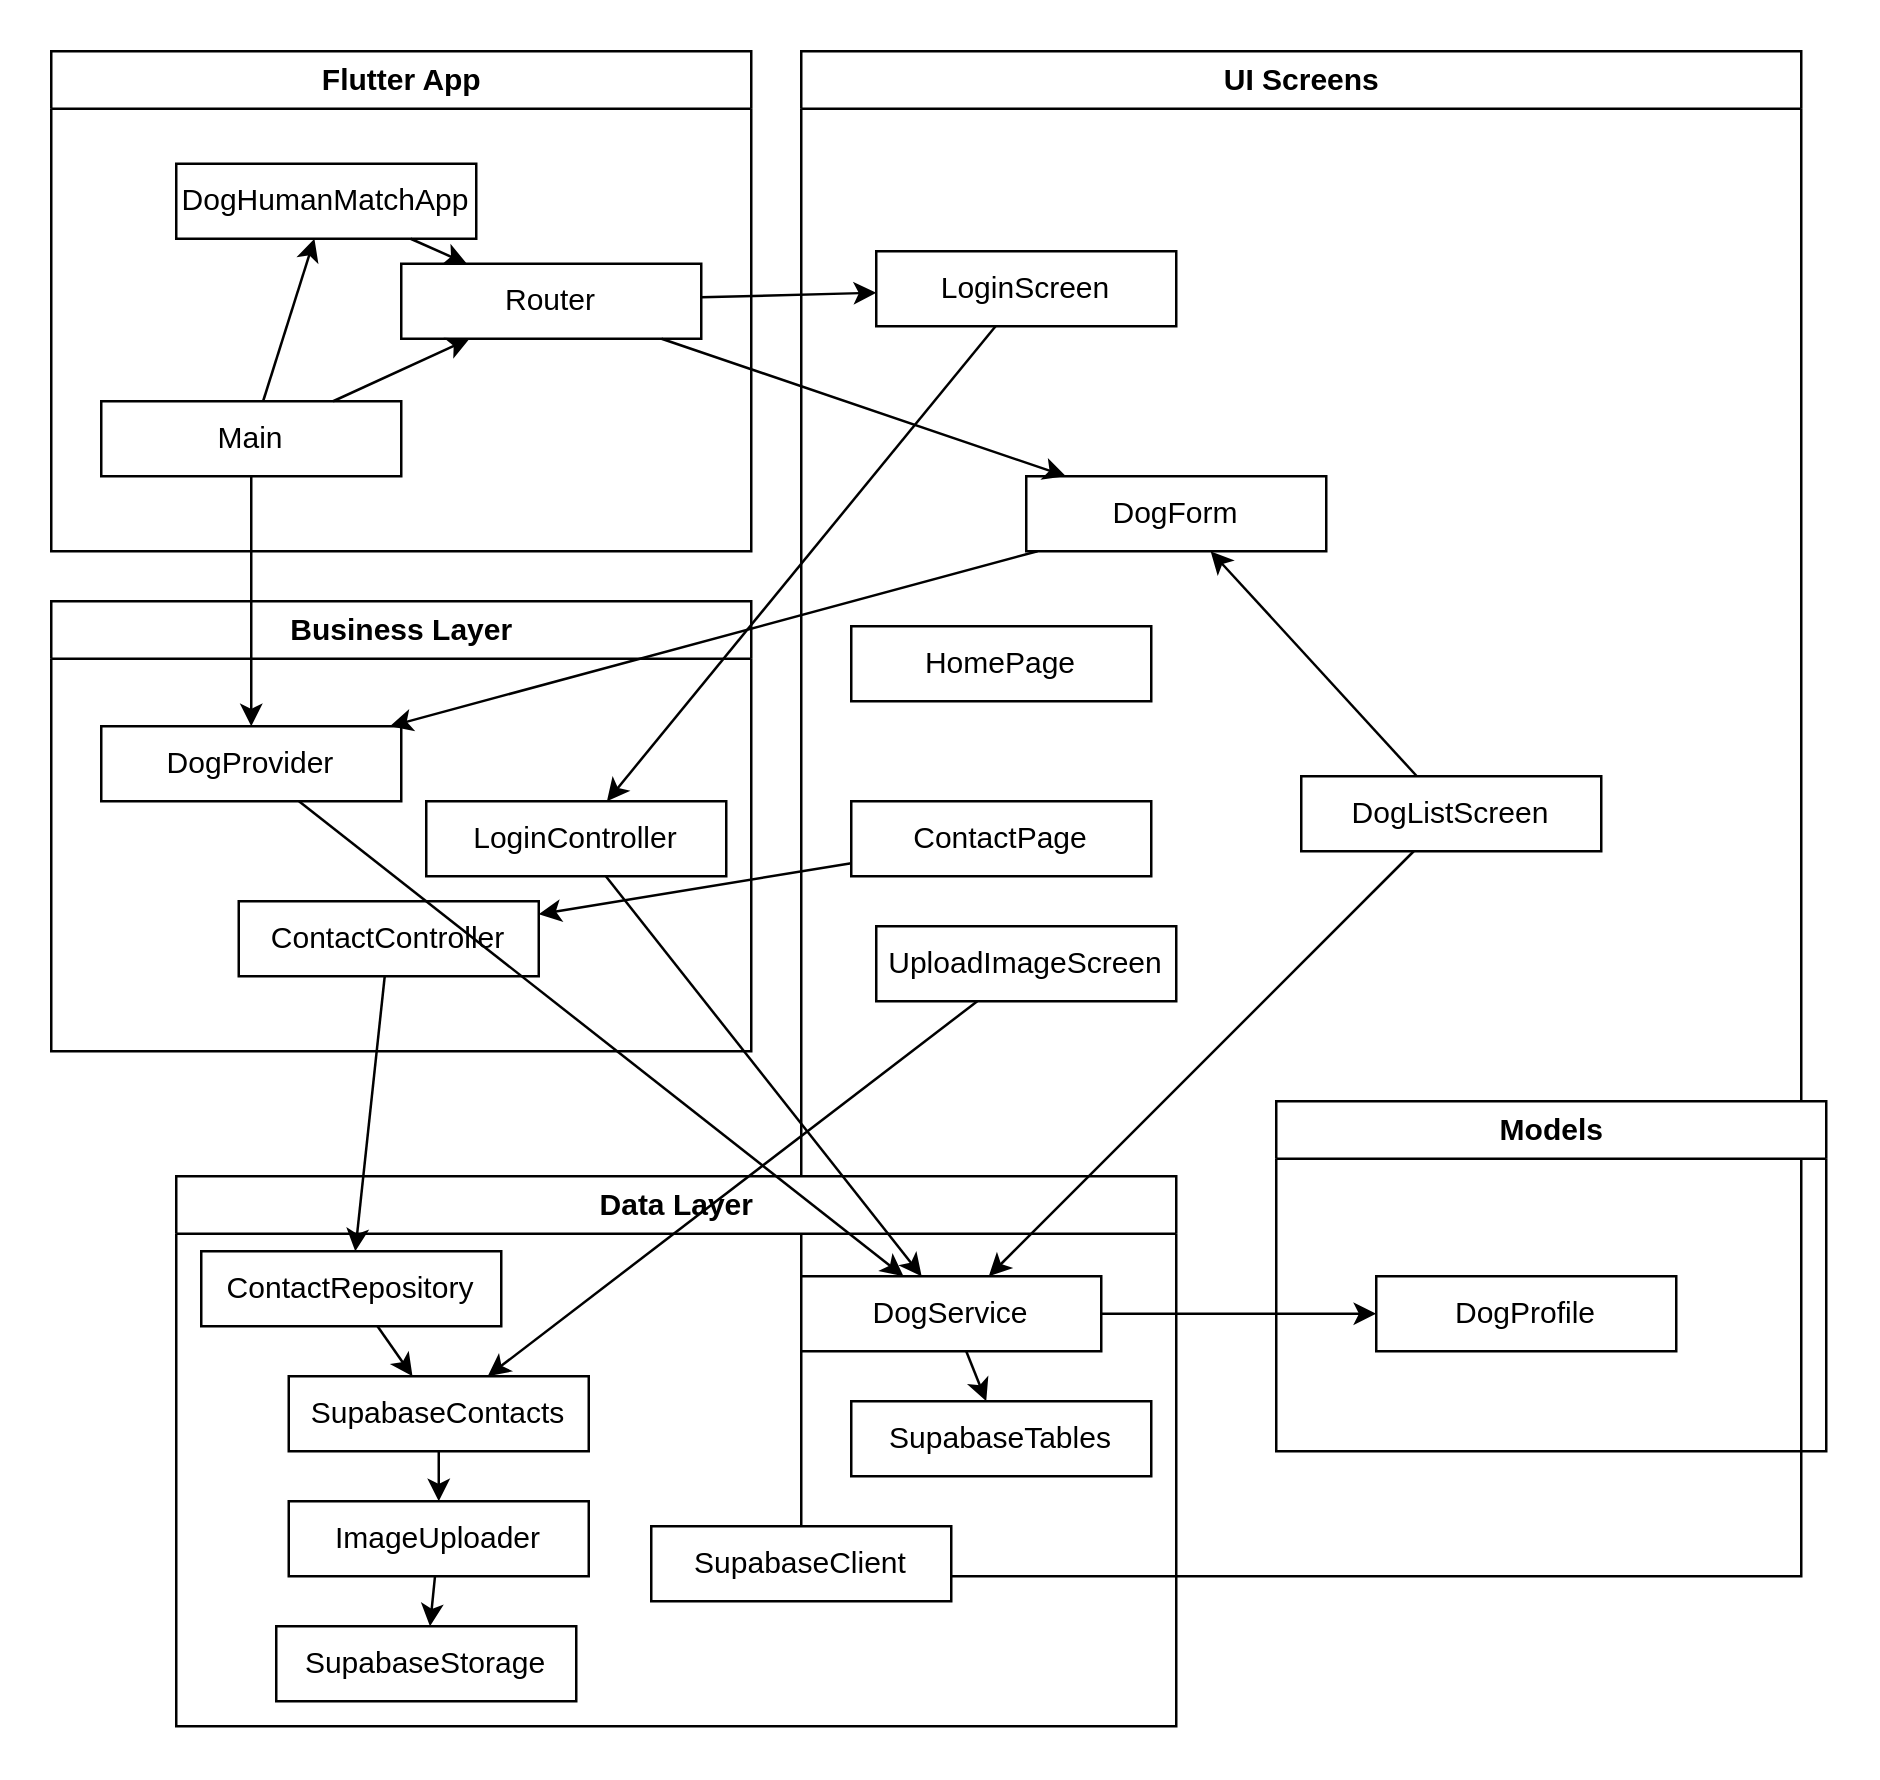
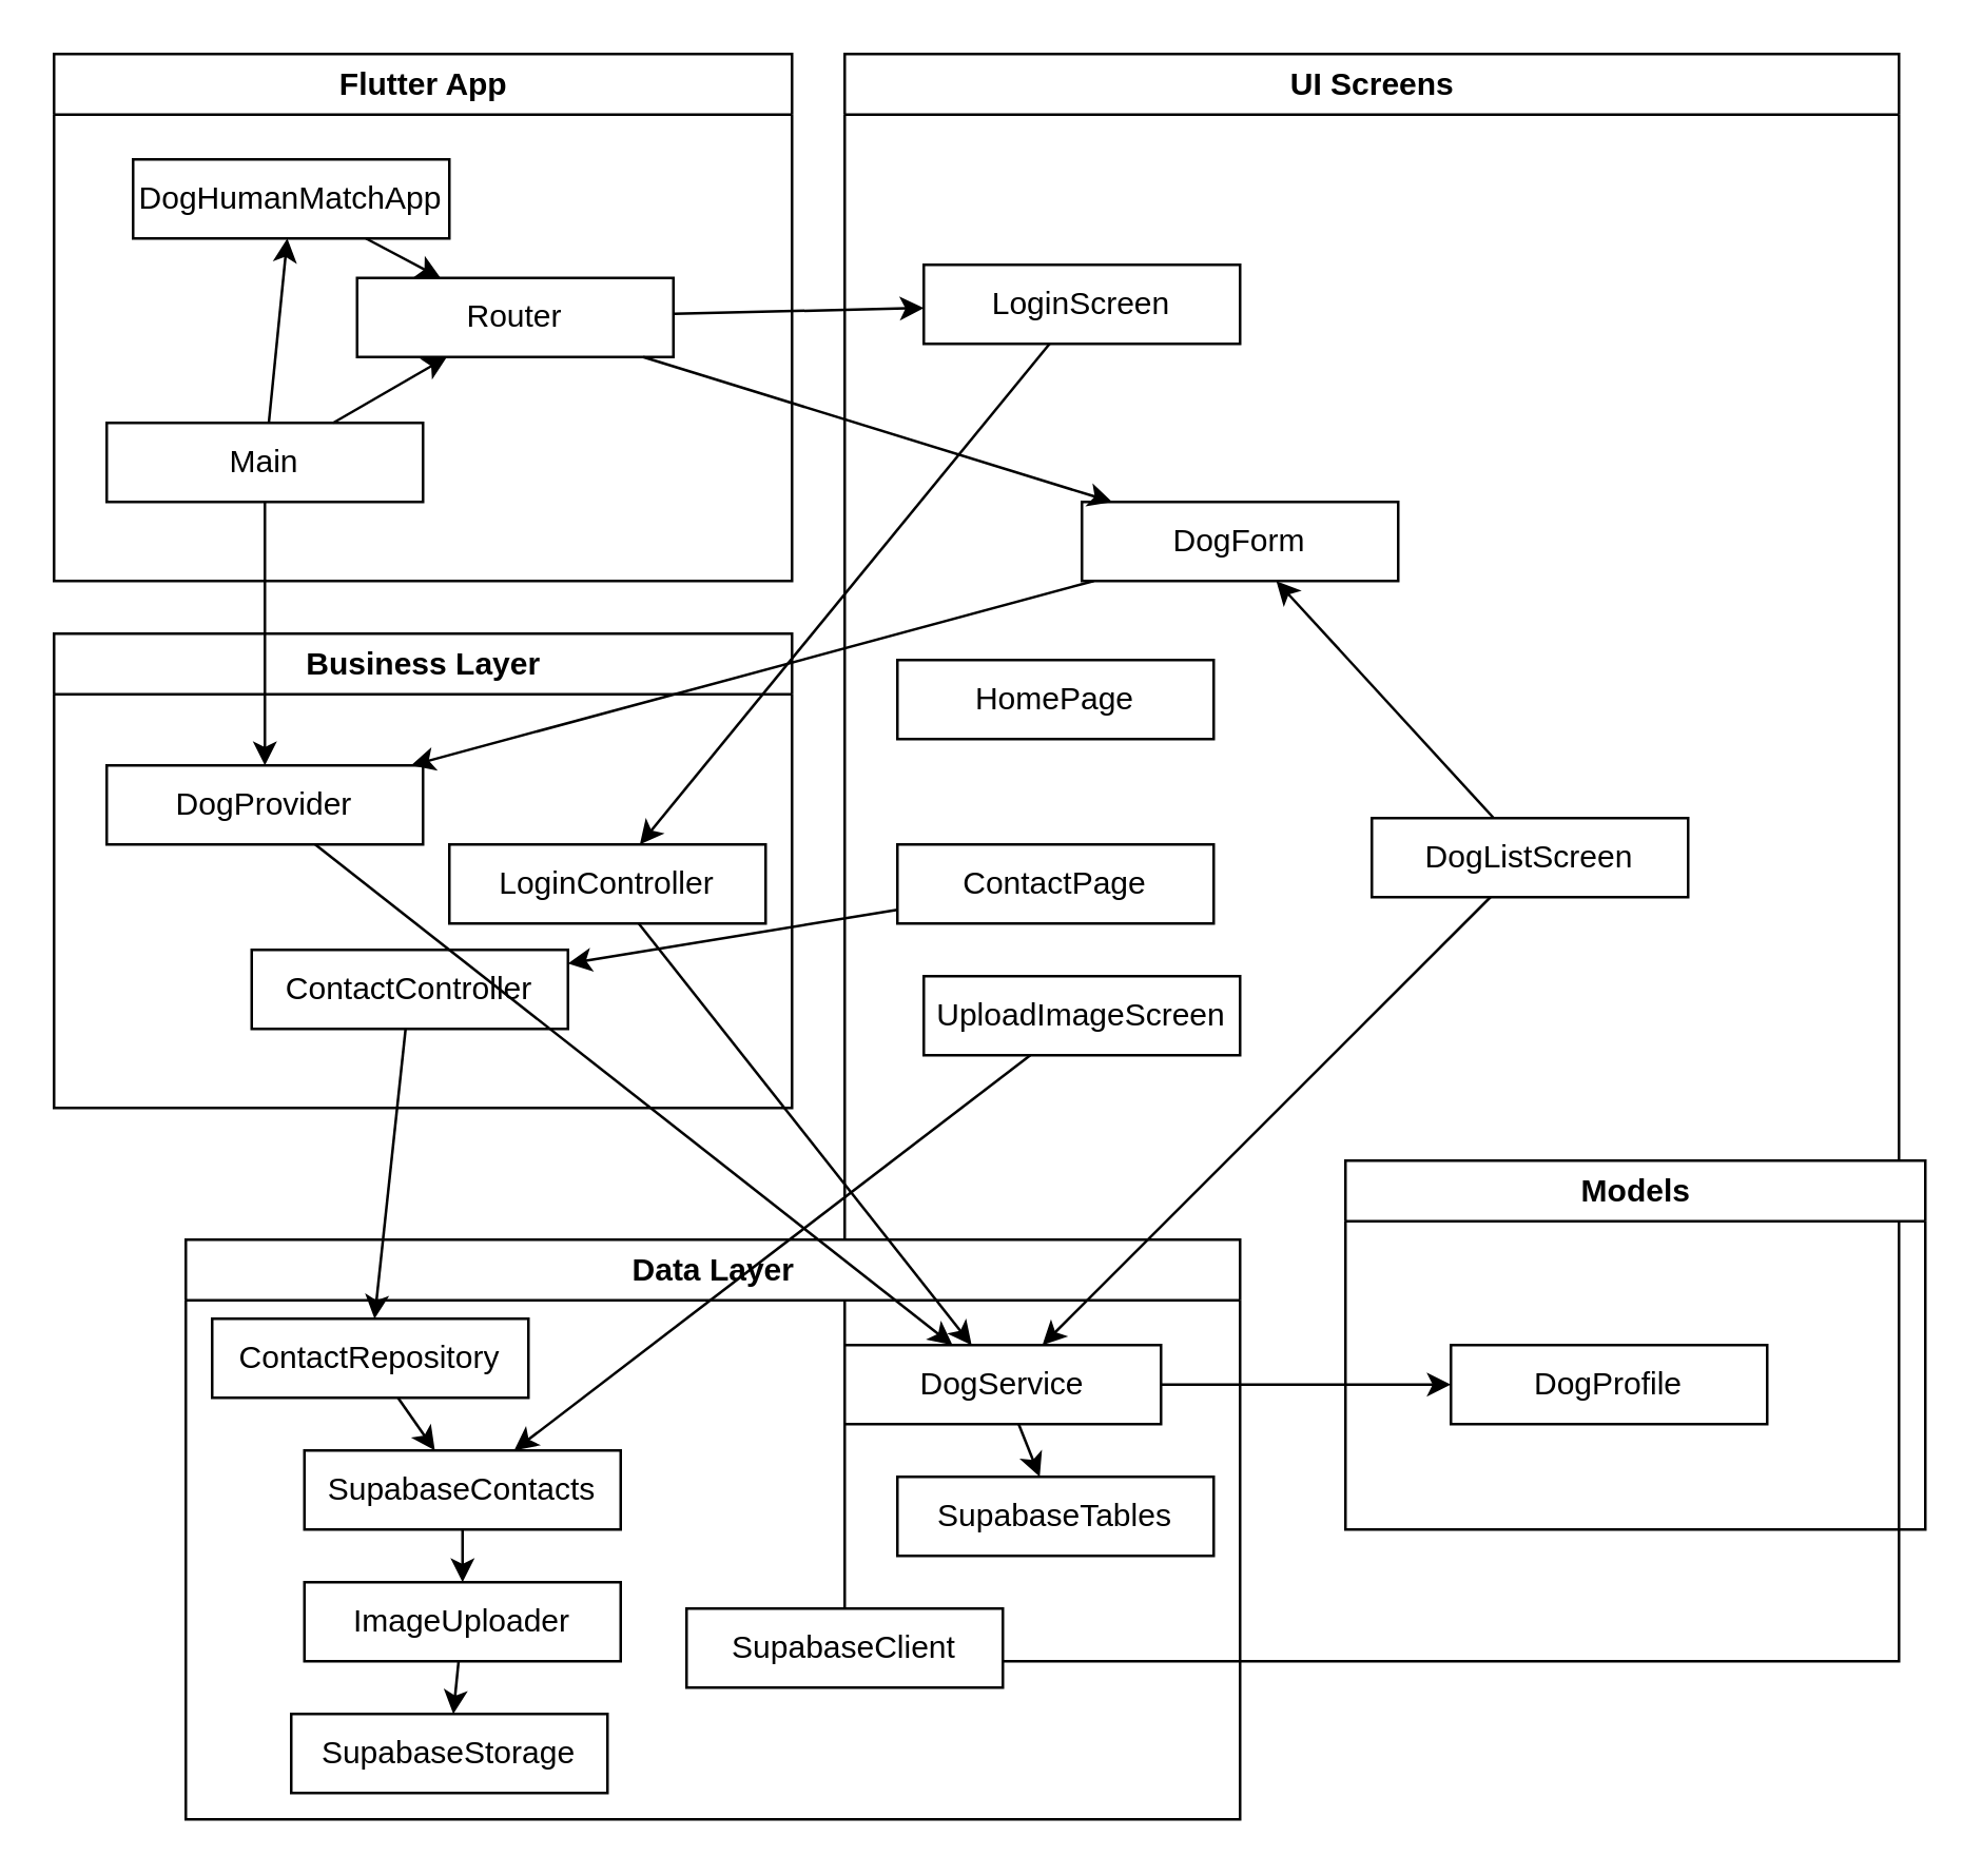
  <mxCell id="0" />
  <mxCell id="1" parent="0" />
  <mxCell id="2" value="Flutter App" style="swimlane;html=1;" parent="1" vertex="1"><mxGeometry x="20" y="20" width="280" height="200" as="geometry" /></mxCell>
  <mxCell id="3" value="Main" style="rounded=0;whiteSpace=wrap;html=1;" parent="2" vertex="1"><mxGeometry x="20" y="140" width="120" height="30" as="geometry" /></mxCell>
- <mxCell id="4" value="DogHumanMatchApp" style="rounded=0;whiteSpace=wrap;html=1;" parent="2" vertex="1"><mxGeometry x="50" y="45" width="120" height="30" as="geometry" /></mxCell>
- <mxCell id="5" value="Router" style="rounded=0;whiteSpace=wrap;html=1;" parent="2" vertex="1"><mxGeometry x="140" y="85" width="120" height="30" as="geometry" /></mxCell>
+ <mxCell id="4" value="DogHumanMatchApp" style="rounded=0;whiteSpace=wrap;html=1;" parent="2" vertex="1"><mxGeometry x="30" y="40" width="120" height="30" as="geometry" /></mxCell>
+ <mxCell id="5" value="Router" style="rounded=0;whiteSpace=wrap;html=1;" parent="2" vertex="1"><mxGeometry x="115" y="85" width="120" height="30" as="geometry" /></mxCell>
  <mxCell id="6" style="orthogonalEdgeStyle;rounded=0;jettySize=auto;html=1;" parent="2" source="4" target="5" edge="1"><mxGeometry relative="1" as="geometry" /></mxCell>
  <mxCell id="7" value="" style="orthogonalEdgeStyle;rounded=0;jettySize=auto;html=1;" edge="1" parent="2" source="3" target="5"><mxGeometry relative="1" as="geometry"><mxPoint x="94" y="50" as="sourcePoint" /><mxPoint x="566" y="560" as="targetPoint" /></mxGeometry></mxCell>
  <mxCell id="8" value="UI Screens" style="swimlane;html=1;" parent="1" vertex="1"><mxGeometry x="320" y="20" width="400" height="610" as="geometry" /></mxCell>
  <mxCell id="9" value="LoginScreen" style="rounded=0;whiteSpace=wrap;html=1;" parent="8" vertex="1"><mxGeometry x="30" y="80" width="120" height="30" as="geometry" /></mxCell>
  <mxCell id="10" value="DogListScreen" style="rounded=0;whiteSpace=wrap;html=1;" parent="8" vertex="1"><mxGeometry x="200" y="290" width="120" height="30" as="geometry" /></mxCell>
  <mxCell id="11" value="DogForm" style="rounded=0;whiteSpace=wrap;html=1;" parent="8" vertex="1"><mxGeometry x="90" y="170" width="120" height="30" as="geometry" /></mxCell>
  <mxCell id="12" value="HomePage" style="rounded=0;whiteSpace=wrap;html=1;" parent="8" vertex="1"><mxGeometry x="20" y="230" width="120" height="30" as="geometry" /></mxCell>
  <mxCell id="13" value="ContactPage" style="rounded=0;whiteSpace=wrap;html=1;" parent="8" vertex="1"><mxGeometry x="20" y="300" width="120" height="30" as="geometry" /></mxCell>
  <mxCell id="14" value="UploadImageScreen" style="rounded=0;whiteSpace=wrap;html=1;" parent="8" vertex="1"><mxGeometry x="30" y="350" width="120" height="30" as="geometry" /></mxCell>
  <mxCell id="15" value="Business Layer" style="swimlane;html=1;" parent="1" vertex="1"><mxGeometry x="20" y="240" width="280" height="180" as="geometry" /></mxCell>
  <mxCell id="16" value="DogProvider" style="rounded=0;whiteSpace=wrap;html=1;" parent="15" vertex="1"><mxGeometry x="20" y="50" width="120" height="30" as="geometry" /></mxCell>
  <mxCell id="17" value="ContactController" style="rounded=0;whiteSpace=wrap;html=1;" parent="15" vertex="1"><mxGeometry x="75" y="120" width="120" height="30" as="geometry" /></mxCell>
  <mxCell id="18" value="LoginController" style="rounded=0;whiteSpace=wrap;html=1;" parent="15" vertex="1"><mxGeometry x="150" y="80" width="120" height="30" as="geometry" /></mxCell>
  <mxCell id="19" value="Data Layer" style="swimlane;html=1;" parent="1" vertex="1"><mxGeometry x="70" y="470" width="400" height="220" as="geometry" /></mxCell>
  <mxCell id="20" value="DogService" style="rounded=0;whiteSpace=wrap;html=1;" parent="19" vertex="1"><mxGeometry x="250" y="40" width="120" height="30" as="geometry" /></mxCell>
  <mxCell id="21" value="ContactRepository" style="rounded=0;whiteSpace=wrap;html=1;" parent="19" vertex="1"><mxGeometry x="10" y="30" width="120" height="30" as="geometry" /></mxCell>
  <mxCell id="22" value="SupabaseTables" style="rounded=0;whiteSpace=wrap;html=1;" parent="19" vertex="1"><mxGeometry x="270" y="90" width="120" height="30" as="geometry" /></mxCell>
  <mxCell id="23" value="SupabaseStorage" style="rounded=0;whiteSpace=wrap;html=1;" parent="19" vertex="1"><mxGeometry x="40" y="180" width="120" height="30" as="geometry" /></mxCell>
  <mxCell id="24" value="ImageUploader" style="rounded=0;whiteSpace=wrap;html=1;" parent="19" vertex="1"><mxGeometry x="45" y="130" width="120" height="30" as="geometry" /></mxCell>
  <mxCell id="25" value="SupabaseClient" style="rounded=0;whiteSpace=wrap;html=1;" parent="19" vertex="1"><mxGeometry x="190" y="140" width="120" height="30" as="geometry" /></mxCell>
  <mxCell id="26" value="SupabaseContacts" style="rounded=0;whiteSpace=wrap;html=1;" parent="19" vertex="1"><mxGeometry x="45" y="80" width="120" height="30" as="geometry" /></mxCell>
  <mxCell id="27" style="orthogonalEdgeStyle;rounded=0;jettySize=auto;html=1;" parent="19" source="21" target="26" edge="1"><mxGeometry relative="1" as="geometry" /></mxCell>
  <mxCell id="28" style="orthogonalEdgeStyle;rounded=0;jettySize=auto;html=1;" parent="19" source="26" target="24" edge="1"><mxGeometry relative="1" as="geometry" /></mxCell>
  <mxCell id="29" value="Models" style="swimlane;html=1;" parent="1" vertex="1"><mxGeometry x="510" y="440" width="220" height="140" as="geometry" /></mxCell>
  <mxCell id="30" value="DogProfile" style="rounded=0;whiteSpace=wrap;html=1;" parent="29" vertex="1"><mxGeometry x="40" y="70" width="120" height="30" as="geometry" /></mxCell>
  <mxCell id="31" style="orthogonalEdgeStyle;rounded=0;jettySize=auto;html=1;" parent="1" source="3" target="16" edge="1"><mxGeometry relative="1" as="geometry" /></mxCell>
  <mxCell id="32" style="orthogonalEdgeStyle;rounded=0;jettySize=auto;html=1;" parent="1" source="3" target="4" edge="1"><mxGeometry relative="1" as="geometry" /></mxCell>
  <mxCell id="33" style="orthogonalEdgeStyle;rounded=0;jettySize=auto;html=1;" parent="1" source="5" target="9" edge="1"><mxGeometry relative="1" as="geometry" /></mxCell>
  <mxCell id="34" style="orthogonalEdgeStyle;rounded=0;jettySize=auto;html=1;" parent="1" source="5" target="11" edge="1"><mxGeometry relative="1" as="geometry" /></mxCell>
  <mxCell id="35" style="orthogonalEdgeStyle;rounded=0;jettySize=auto;html=1;" parent="1" source="9" target="18" edge="1"><mxGeometry relative="1" as="geometry" /></mxCell>
  <mxCell id="36" style="orthogonalEdgeStyle;rounded=0;jettySize=auto;html=1;" parent="1" source="10" target="20" edge="1"><mxGeometry relative="1" as="geometry" /></mxCell>
  <mxCell id="37" style="orthogonalEdgeStyle;rounded=0;jettySize=auto;html=1;" parent="1" source="10" target="11" edge="1"><mxGeometry relative="1" as="geometry" /></mxCell>
  <mxCell id="38" style="orthogonalEdgeStyle;rounded=0;jettySize=auto;html=1;" parent="1" source="11" target="16" edge="1"><mxGeometry relative="1" as="geometry" /></mxCell>
  <mxCell id="39" style="orthogonalEdgeStyle;rounded=0;jettySize=auto;html=1;" parent="1" source="13" target="17" edge="1"><mxGeometry relative="1" as="geometry" /></mxCell>
  <mxCell id="40" style="orthogonalEdgeStyle;rounded=0;jettySize=auto;html=1;" parent="1" source="16" target="20" edge="1"><mxGeometry relative="1" as="geometry" /></mxCell>
  <mxCell id="41" style="orthogonalEdgeStyle;rounded=0;jettySize=auto;html=1;" parent="1" source="17" target="21" edge="1"><mxGeometry relative="1" as="geometry" /></mxCell>
  <mxCell id="42" style="orthogonalEdgeStyle;rounded=0;jettySize=auto;html=1;" parent="1" source="18" target="20" edge="1"><mxGeometry relative="1" as="geometry" /></mxCell>
  <mxCell id="43" style="orthogonalEdgeStyle;rounded=0;jettySize=auto;html=1;" parent="1" source="20" target="22" edge="1"><mxGeometry relative="1" as="geometry" /></mxCell>
  <mxCell id="44" style="orthogonalEdgeStyle;rounded=0;jettySize=auto;html=1;" parent="1" source="24" target="23" edge="1"><mxGeometry relative="1" as="geometry" /></mxCell>
  <mxCell id="45" style="orthogonalEdgeStyle;rounded=0;jettySize=auto;html=1;" parent="1" source="20" target="30" edge="1"><mxGeometry relative="1" as="geometry" /></mxCell>
  <mxCell id="46" value="" style="orthogonalEdgeStyle;rounded=0;jettySize=auto;html=1;" edge="1" parent="1" source="14" target="26"><mxGeometry relative="1" as="geometry"><mxPoint x="586" y="170" as="sourcePoint" /><mxPoint x="189" y="590" as="targetPoint" /></mxGeometry></mxCell>
